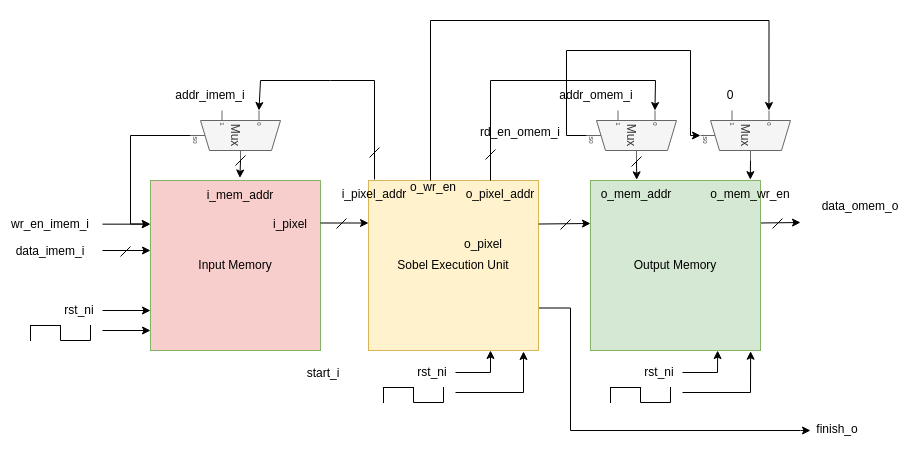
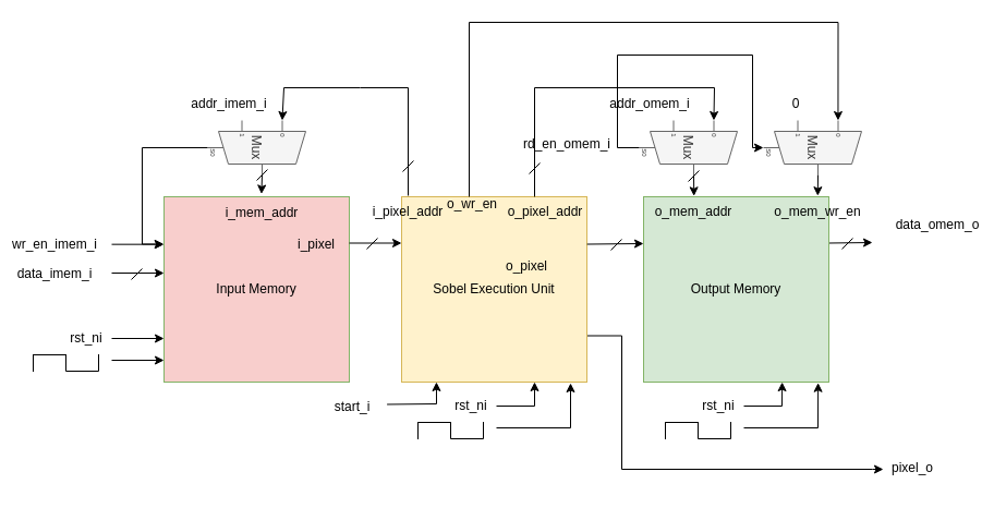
  <mxCell id="0" />
  <mxCell id="1" parent="0" />
  <mxCell id="2" style="edgeStyle=orthogonalEdgeStyle;rounded=0;orthogonalLoop=1;jettySize=auto;html=1;exitX=1;exitY=0.75;exitDx=0;exitDy=0;" edge="1" parent="1" source="3"><mxGeometry relative="1" as="geometry"><mxPoint x="810" y="430" as="targetPoint" /><Array as="points"><mxPoint x="570" y="308" /><mxPoint x="570" y="430" /><mxPoint x="800" y="430" /></Array></mxGeometry></mxCell>
  <mxCell id="3" value="Sobel Execution Unit" style="whiteSpace=wrap;html=1;aspect=fixed;fillColor=#fff2cc;strokeColor=#d6b656;" vertex="1" parent="1"><mxGeometry x="368" y="180" width="170" height="170" as="geometry" /></mxCell>
  <mxCell id="4" value="Input Memory" style="whiteSpace=wrap;html=1;aspect=fixed;fillColor=#f8cecc;strokeColor=#82b366;" vertex="1" parent="1"><mxGeometry x="150" y="180" width="170" height="170" as="geometry" /></mxCell>
  <mxCell id="5" style="edgeStyle=orthogonalEdgeStyle;rounded=0;orthogonalLoop=1;jettySize=auto;html=1;exitX=1;exitY=0.25;exitDx=0;exitDy=0;" edge="1" parent="1" source="6"><mxGeometry relative="1" as="geometry"><mxPoint x="800" y="222" as="targetPoint" /></mxGeometry></mxCell>
  <mxCell id="6" value="Output Memory" style="whiteSpace=wrap;html=1;aspect=fixed;fillColor=#d5e8d4;strokeColor=#82b366;" vertex="1" parent="1"><mxGeometry x="590" y="180" width="170" height="170" as="geometry" /></mxCell>
  <mxCell id="7" value="" style="endArrow=classic;html=1;rounded=0;entryX=0;entryY=0.25;entryDx=0;entryDy=0;exitX=1;exitY=0.25;exitDx=0;exitDy=0;" edge="1" parent="1" source="4" target="3"><mxGeometry width="50" height="50" relative="1" as="geometry"><mxPoint x="320" y="240" as="sourcePoint" /><mxPoint x="370" y="190" as="targetPoint" /></mxGeometry></mxCell>
  <mxCell id="8" value="i_pixel" style="text;html=1;align=center;verticalAlign=middle;whiteSpace=wrap;rounded=0;" vertex="1" parent="1"><mxGeometry x="260" y="209" width="60" height="30" as="geometry" /></mxCell>
  <mxCell id="9" value="" style="endArrow=classic;html=1;rounded=0;entryX=0;entryY=0.25;entryDx=0;entryDy=0;exitX=1;exitY=0.25;exitDx=0;exitDy=0;" edge="1" parent="1"><mxGeometry width="50" height="50" relative="1" as="geometry"><mxPoint x="102" y="223.66" as="sourcePoint" /><mxPoint x="150" y="223.66" as="targetPoint" /></mxGeometry></mxCell>
  <mxCell id="10" value="" style="endArrow=classic;html=1;rounded=0;entryX=0;entryY=0.25;entryDx=0;entryDy=0;exitX=1;exitY=0.25;exitDx=0;exitDy=0;" edge="1" parent="1"><mxGeometry width="50" height="50" relative="1" as="geometry"><mxPoint x="102" y="250" as="sourcePoint" /><mxPoint x="150" y="250" as="targetPoint" /></mxGeometry></mxCell>
  <mxCell id="11" value="wr_en_imem_i" style="text;html=1;align=center;verticalAlign=middle;whiteSpace=wrap;rounded=0;" vertex="1" parent="1"><mxGeometry x="20" y="209" width="60" height="30" as="geometry" /></mxCell>
  <mxCell id="12" value="data_imem_i" style="text;html=1;align=center;verticalAlign=middle;whiteSpace=wrap;rounded=0;" vertex="1" parent="1"><mxGeometry x="20" y="236" width="60" height="30" as="geometry" /></mxCell>
  <mxCell id="13" value="" style="endArrow=none;html=1;rounded=0;" edge="1" parent="1"><mxGeometry width="50" height="50" relative="1" as="geometry"><mxPoint x="120" y="256" as="sourcePoint" /><mxPoint x="130" y="246" as="targetPoint" /></mxGeometry></mxCell>
  <mxCell id="14" value="" style="endArrow=none;html=1;rounded=0;" edge="1" parent="1"><mxGeometry width="50" height="50" relative="1" as="geometry"><mxPoint x="336" y="228" as="sourcePoint" /><mxPoint x="346" y="218" as="targetPoint" /></mxGeometry></mxCell>
  <mxCell id="15" value="Mux" style="shadow=0;dashed=0;align=center;html=1;strokeWidth=1;shape=mxgraph.electrical.abstract.mux2;whiteSpace=wrap;rotation=90;fillColor=#f5f5f5;fontColor=#333333;strokeColor=#666666;" vertex="1" parent="1"><mxGeometry x="210" y="90" width="50" height="90" as="geometry" /></mxCell>
  <mxCell id="16" style="edgeStyle=orthogonalEdgeStyle;rounded=0;orthogonalLoop=1;jettySize=auto;html=1;entryX=-0.002;entryY=0.256;entryDx=0;entryDy=0;entryPerimeter=0;" edge="1" parent="1" source="15" target="4"><mxGeometry relative="1" as="geometry"><Array as="points"><mxPoint x="130" y="135" /><mxPoint x="130" y="224" /></Array></mxGeometry></mxCell>
  <mxCell id="17" style="edgeStyle=orthogonalEdgeStyle;rounded=0;orthogonalLoop=1;jettySize=auto;html=1;exitX=1;exitY=0.5;exitDx=0;exitDy=-5;exitPerimeter=0;entryX=0.526;entryY=-0.015;entryDx=0;entryDy=0;entryPerimeter=0;" edge="1" parent="1" source="15" target="4"><mxGeometry relative="1" as="geometry" /></mxCell>
  <mxCell id="18" value="i_mem_addr" style="text;html=1;align=center;verticalAlign=middle;whiteSpace=wrap;rounded=0;" vertex="1" parent="1"><mxGeometry x="210" y="180" width="60" height="30" as="geometry" /></mxCell>
  <mxCell id="19" value="" style="endArrow=classic;html=1;rounded=0;entryX=0;entryY=0.25;entryDx=0;entryDy=0;exitX=1;exitY=0.25;exitDx=0;exitDy=0;" edge="1" parent="1"><mxGeometry width="50" height="50" relative="1" as="geometry"><mxPoint x="102" y="330" as="sourcePoint" /><mxPoint x="150" y="330" as="targetPoint" /></mxGeometry></mxCell>
  <mxCell id="20" value="" style="endArrow=classic;html=1;rounded=0;entryX=0;entryY=0.25;entryDx=0;entryDy=0;exitX=1;exitY=0.25;exitDx=0;exitDy=0;" edge="1" parent="1"><mxGeometry width="50" height="50" relative="1" as="geometry"><mxPoint x="102" y="310" as="sourcePoint" /><mxPoint x="150" y="310" as="targetPoint" /></mxGeometry></mxCell>
  <mxCell id="21" value="rst_ni" style="text;html=1;align=center;verticalAlign=middle;whiteSpace=wrap;rounded=0;" vertex="1" parent="1"><mxGeometry x="49" y="295" width="60" height="30" as="geometry" /></mxCell>
  <mxCell id="22" value="" style="shape=partialRectangle;whiteSpace=wrap;html=1;bottom=0;right=0;fillColor=none;" vertex="1" parent="1"><mxGeometry x="30" y="325" width="30" height="15" as="geometry" /></mxCell>
  <mxCell id="23" value="" style="shape=partialRectangle;whiteSpace=wrap;html=1;bottom=1;right=1;left=1;top=0;fillColor=none;routingCenterX=-0.5;" vertex="1" parent="1"><mxGeometry x="60" y="325" width="30" height="15" as="geometry" /></mxCell>
  <mxCell id="24" value="i_pixel_addr" style="text;html=1;align=center;verticalAlign=middle;whiteSpace=wrap;rounded=0;" vertex="1" parent="1"><mxGeometry x="344" y="179" width="60" height="30" as="geometry" /></mxCell>
  <mxCell id="25" value="" style="endArrow=classic;html=1;rounded=0;entryX=0;entryY=0.206;entryDx=0;entryDy=3;exitX=0.5;exitY=0;exitDx=0;exitDy=0;entryPerimeter=0;" edge="1" parent="1" source="24" target="15"><mxGeometry width="50" height="50" relative="1" as="geometry"><mxPoint x="390" y="150" as="sourcePoint" /><mxPoint x="438" y="150" as="targetPoint" /><Array as="points"><mxPoint x="374" y="80" /><mxPoint x="330" y="80" /><mxPoint x="260" y="80" /></Array></mxGeometry></mxCell>
  <mxCell id="26" value="addr_imem_i" style="text;html=1;align=center;verticalAlign=middle;whiteSpace=wrap;rounded=0;" vertex="1" parent="1"><mxGeometry x="180" y="80" width="60" height="30" as="geometry" /></mxCell>
  <mxCell id="27" value="Mux" style="shadow=0;dashed=0;align=center;html=1;strokeWidth=1;shape=mxgraph.electrical.abstract.mux2;whiteSpace=wrap;rotation=90;fillColor=#f5f5f5;fontColor=#333333;strokeColor=#666666;" vertex="1" parent="1"><mxGeometry x="606" y="90" width="50" height="90" as="geometry" /></mxCell>
  <mxCell id="28" value="" style="endArrow=classic;html=1;rounded=0;entryX=0.589;entryY=1.022;entryDx=0;entryDy=0;exitX=1;exitY=0.25;exitDx=0;exitDy=0;entryPerimeter=0;" edge="1" parent="1"><mxGeometry width="50" height="50" relative="1" as="geometry"><mxPoint x="682" y="392" as="sourcePoint" /><mxPoint x="750.13" y="350.74" as="targetPoint" /><Array as="points"><mxPoint x="750" y="392" /></Array></mxGeometry></mxCell>
  <mxCell id="29" value="" style="endArrow=classic;html=1;rounded=0;entryX=0.395;entryY=1.018;entryDx=0;entryDy=0;exitX=1;exitY=0.25;exitDx=0;exitDy=0;entryPerimeter=0;" edge="1" parent="1"><mxGeometry width="50" height="50" relative="1" as="geometry"><mxPoint x="682" y="372" as="sourcePoint" /><mxPoint x="717.15" y="350.06" as="targetPoint" /><Array as="points"><mxPoint x="717" y="372" /></Array></mxGeometry></mxCell>
  <mxCell id="30" value="rst_ni" style="text;html=1;align=center;verticalAlign=middle;whiteSpace=wrap;rounded=0;" vertex="1" parent="1"><mxGeometry x="629" y="357" width="60" height="30" as="geometry" /></mxCell>
  <mxCell id="31" value="" style="shape=partialRectangle;whiteSpace=wrap;html=1;bottom=0;right=0;fillColor=none;" vertex="1" parent="1"><mxGeometry x="610" y="387" width="30" height="15" as="geometry" /></mxCell>
  <mxCell id="32" value="" style="shape=partialRectangle;whiteSpace=wrap;html=1;bottom=1;right=1;left=1;top=0;fillColor=none;routingCenterX=-0.5;" vertex="1" parent="1"><mxGeometry x="640" y="387" width="30" height="15" as="geometry" /></mxCell>
  <mxCell id="33" value="" style="endArrow=classic;html=1;rounded=0;entryX=0.589;entryY=1.022;entryDx=0;entryDy=0;exitX=1;exitY=0.25;exitDx=0;exitDy=0;entryPerimeter=0;" edge="1" parent="1"><mxGeometry width="50" height="50" relative="1" as="geometry"><mxPoint x="455" y="392" as="sourcePoint" /><mxPoint x="523" y="351" as="targetPoint" /><Array as="points"><mxPoint x="523" y="392" /></Array></mxGeometry></mxCell>
  <mxCell id="34" value="" style="endArrow=classic;html=1;rounded=0;entryX=0.395;entryY=1.018;entryDx=0;entryDy=0;exitX=1;exitY=0.25;exitDx=0;exitDy=0;entryPerimeter=0;" edge="1" parent="1"><mxGeometry width="50" height="50" relative="1" as="geometry"><mxPoint x="455" y="372" as="sourcePoint" /><mxPoint x="490" y="350" as="targetPoint" /><Array as="points"><mxPoint x="490" y="372" /></Array></mxGeometry></mxCell>
  <mxCell id="35" value="rst_ni" style="text;html=1;align=center;verticalAlign=middle;whiteSpace=wrap;rounded=0;" vertex="1" parent="1"><mxGeometry x="402" y="357" width="60" height="30" as="geometry" /></mxCell>
  <mxCell id="36" value="" style="shape=partialRectangle;whiteSpace=wrap;html=1;bottom=0;right=0;fillColor=none;" vertex="1" parent="1"><mxGeometry x="383" y="387" width="30" height="15" as="geometry" /></mxCell>
  <mxCell id="37" value="" style="shape=partialRectangle;whiteSpace=wrap;html=1;bottom=1;right=1;left=1;top=0;fillColor=none;routingCenterX=-0.5;" vertex="1" parent="1"><mxGeometry x="413" y="387" width="30" height="15" as="geometry" /></mxCell>
  <mxCell id="38" value="addr_omem_i" style="text;html=1;align=center;verticalAlign=middle;whiteSpace=wrap;rounded=0;" vertex="1" parent="1"><mxGeometry x="566" y="80" width="60" height="30" as="geometry" /></mxCell>
  <mxCell id="39" value="" style="endArrow=classic;html=1;rounded=0;entryX=0;entryY=0.206;entryDx=0;entryDy=3;entryPerimeter=0;" edge="1" parent="1" target="27"><mxGeometry width="50" height="50" relative="1" as="geometry"><mxPoint x="490" y="180" as="sourcePoint" /><mxPoint x="540" y="130" as="targetPoint" /><Array as="points"><mxPoint x="490" y="80" /><mxPoint x="655" y="80" /></Array></mxGeometry></mxCell>
  <mxCell id="40" style="edgeStyle=orthogonalEdgeStyle;rounded=0;orthogonalLoop=1;jettySize=auto;html=1;exitX=1;exitY=0.5;exitDx=0;exitDy=-5;exitPerimeter=0;entryX=0.472;entryY=-0.004;entryDx=0;entryDy=0;entryPerimeter=0;" edge="1" parent="1" source="27"><mxGeometry relative="1" as="geometry"><mxPoint x="636.24" y="179.32" as="targetPoint" /></mxGeometry></mxCell>
  <mxCell id="41" value="o_pixel_addr" style="text;html=1;align=center;verticalAlign=middle;whiteSpace=wrap;rounded=0;" vertex="1" parent="1"><mxGeometry x="470" y="179" width="60" height="30" as="geometry" /></mxCell>
  <mxCell id="42" value="rd_en_omem_i" style="text;html=1;align=center;verticalAlign=middle;whiteSpace=wrap;rounded=0;" vertex="1" parent="1"><mxGeometry x="489.87" y="117" width="60" height="30" as="geometry" /></mxCell>
  <mxCell id="43" value="" style="endArrow=classic;html=1;rounded=0;exitX=1.001;exitY=0.256;exitDx=0;exitDy=0;exitPerimeter=0;" edge="1" parent="1" source="3"><mxGeometry width="50" height="50" relative="1" as="geometry"><mxPoint x="540" y="224" as="sourcePoint" /><mxPoint x="590" y="223" as="targetPoint" /></mxGeometry></mxCell>
  <mxCell id="44" value="" style="endArrow=none;html=1;rounded=0;" edge="1" parent="1"><mxGeometry width="50" height="50" relative="1" as="geometry"><mxPoint x="560" y="229" as="sourcePoint" /><mxPoint x="570" y="219" as="targetPoint" /></mxGeometry></mxCell>
  <mxCell id="45" value="o_pixel" style="text;html=1;align=center;verticalAlign=middle;whiteSpace=wrap;rounded=0;" vertex="1" parent="1"><mxGeometry x="453" y="229" width="60" height="30" as="geometry" /></mxCell>
  <mxCell id="46" value="o_mem_addr" style="text;html=1;align=center;verticalAlign=middle;whiteSpace=wrap;rounded=0;" vertex="1" parent="1"><mxGeometry x="606" y="179" width="60" height="30" as="geometry" /></mxCell>
  <mxCell id="47" value="" style="endArrow=none;html=1;rounded=0;" edge="1" parent="1"><mxGeometry width="50" height="50" relative="1" as="geometry"><mxPoint x="369" y="157" as="sourcePoint" /><mxPoint x="379" y="147" as="targetPoint" /></mxGeometry></mxCell>
  <mxCell id="48" value="" style="endArrow=none;html=1;rounded=0;" edge="1" parent="1"><mxGeometry width="50" height="50" relative="1" as="geometry"><mxPoint x="485" y="159" as="sourcePoint" /><mxPoint x="495" y="149" as="targetPoint" /></mxGeometry></mxCell>
  <mxCell id="49" value="" style="endArrow=none;html=1;rounded=0;" edge="1" parent="1"><mxGeometry width="50" height="50" relative="1" as="geometry"><mxPoint x="631" y="166" as="sourcePoint" /><mxPoint x="641" y="156" as="targetPoint" /></mxGeometry></mxCell>
  <mxCell id="50" value="" style="endArrow=none;html=1;rounded=0;" edge="1" parent="1"><mxGeometry width="50" height="50" relative="1" as="geometry"><mxPoint x="235" y="165" as="sourcePoint" /><mxPoint x="245" y="155" as="targetPoint" /></mxGeometry></mxCell>
  <mxCell id="51" value="" style="endArrow=none;html=1;rounded=0;" edge="1" parent="1"><mxGeometry width="50" height="50" relative="1" as="geometry"><mxPoint x="772" y="228" as="sourcePoint" /><mxPoint x="782" y="218" as="targetPoint" /></mxGeometry></mxCell>
  <mxCell id="52" value="data_omem_o" style="text;html=1;align=center;verticalAlign=middle;whiteSpace=wrap;rounded=0;" vertex="1" parent="1"><mxGeometry x="830" y="191" width="60" height="30" as="geometry" /></mxCell>
  <mxCell id="53" value="Mux" style="shadow=0;dashed=0;align=center;html=1;strokeWidth=1;shape=mxgraph.electrical.abstract.mux2;whiteSpace=wrap;rotation=90;fillColor=#f5f5f5;fontColor=#333333;strokeColor=#666666;" vertex="1" parent="1"><mxGeometry x="720" y="90" width="50" height="90" as="geometry" /></mxCell>
  <mxCell id="54" style="edgeStyle=orthogonalEdgeStyle;rounded=0;orthogonalLoop=1;jettySize=auto;html=1;exitX=1;exitY=0.5;exitDx=0;exitDy=-5;exitPerimeter=0;entryX=0.94;entryY=-0.005;entryDx=0;entryDy=0;entryPerimeter=0;" edge="1" parent="1" source="53" target="6"><mxGeometry relative="1" as="geometry" /></mxCell>
  <mxCell id="55" style="edgeStyle=orthogonalEdgeStyle;rounded=0;orthogonalLoop=1;jettySize=auto;html=1;exitX=0.3;exitY=1;exitDx=10;exitDy=0;exitPerimeter=0;entryX=0.3;entryY=1;entryDx=10;entryDy=0;entryPerimeter=0;" edge="1" parent="1" source="27" target="53"><mxGeometry relative="1" as="geometry"><Array as="points"><mxPoint x="566" y="135" /><mxPoint x="566" y="50" /><mxPoint x="690" y="50" /><mxPoint x="690" y="135" /></Array></mxGeometry></mxCell>
  <mxCell id="56" value="o_mem_wr_en" style="text;html=1;align=center;verticalAlign=middle;whiteSpace=wrap;rounded=0;" vertex="1" parent="1"><mxGeometry x="720" y="179" width="60" height="30" as="geometry" /></mxCell>
  <mxCell id="57" value="0" style="text;html=1;align=center;verticalAlign=middle;whiteSpace=wrap;rounded=0;" vertex="1" parent="1"><mxGeometry x="720" y="80" width="20" height="30" as="geometry" /></mxCell>
  <mxCell id="58" value="o_wr_en" style="text;html=1;align=center;verticalAlign=middle;whiteSpace=wrap;rounded=0;" vertex="1" parent="1"><mxGeometry x="423" y="172" width="20" height="30" as="geometry" /></mxCell>
  <mxCell id="59" style="edgeStyle=orthogonalEdgeStyle;rounded=0;orthogonalLoop=1;jettySize=auto;html=1;entryX=0;entryY=0.206;entryDx=0;entryDy=3;entryPerimeter=0;" edge="1" parent="1" source="3" target="53"><mxGeometry relative="1" as="geometry"><Array as="points"><mxPoint x="430" y="20" /><mxPoint x="769" y="20" /></Array></mxGeometry></mxCell>
+ <mxCell id="60" value="" style="endArrow=classic;html=1;rounded=0;entryX=0.188;entryY=1;entryDx=0;entryDy=0;exitX=1.027;exitY=0.416;exitDx=0;exitDy=0;entryPerimeter=0;exitPerimeter=0;" edge="1" parent="1" source="61" target="3"><mxGeometry width="50" height="50" relative="1" as="geometry"><mxPoint x="330" y="371.5" as="sourcePoint" /><mxPoint x="378" y="372.5" as="targetPoint" /><Array as="points"><mxPoint x="400" y="370" /></Array></mxGeometry></mxCell>
  <mxCell id="61" value="start_i" style="text;html=1;align=center;verticalAlign=middle;whiteSpace=wrap;rounded=0;" vertex="1" parent="1"><mxGeometry x="293" y="358" width="60" height="30" as="geometry" /></mxCell>
- <mxCell id="62" value="finish_o" style="text;html=1;align=center;verticalAlign=middle;whiteSpace=wrap;rounded=0;" vertex="1" parent="1"><mxGeometry x="807" y="414" width="60" height="30" as="geometry" /></mxCell>
+ <mxCell id="62" value="pixel_o" style="text;html=1;align=center;verticalAlign=middle;whiteSpace=wrap;rounded=0;" vertex="1" parent="1"><mxGeometry x="807" y="414" width="60" height="30" as="geometry" /></mxCell>
